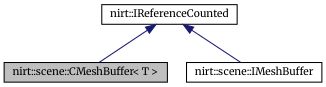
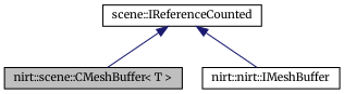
  digraph {
    fontname=Merriweather
    node [color=black fillcolor=white fontname=Merriweather fontsize=10 shape=record style=filled]
    edge [color=midnightblue dir=back fontname=Merriweather fontsize=10 labelfontname=Helvetica labelfontsize=10 style=solid]
    n1 [fillcolor=grey75 fontcolor=black height=0.2 label="nirt::scene::CMeshBuffer\< T \>" width=0.4]
-   n2 [height=0.2 label="nirt::scene::IMeshBuffer" width=0.4]
-   n3 [height=0.2 label="nirt::IReferenceCounted" width=0.4]
+   n2 [height=0.2 label="nirt::nirt::IMeshBuffer" width=0.4]
+   n3 [height=0.2 label="scene::IReferenceCounted" width=0.4]
    n3 -> n1
    n3 -> n2
  }
